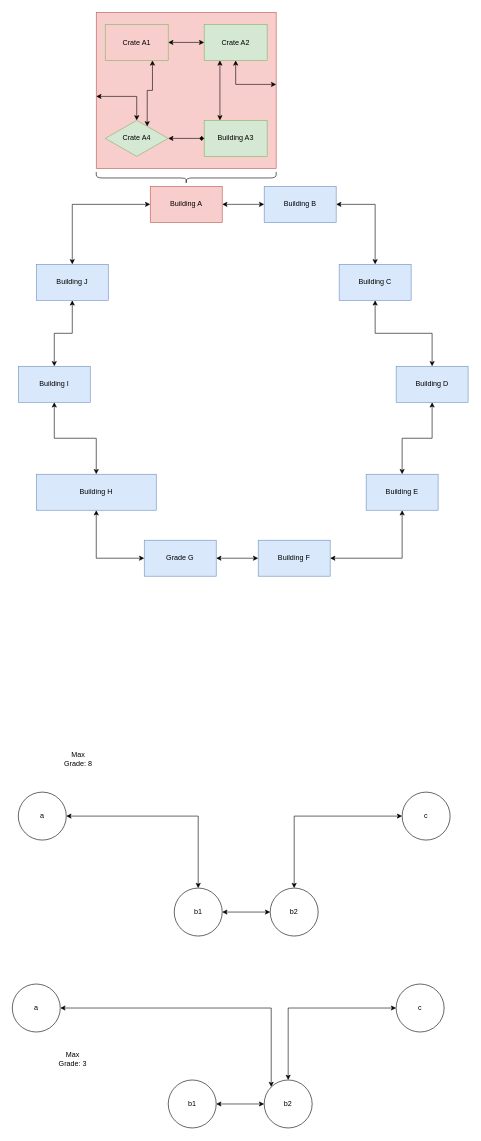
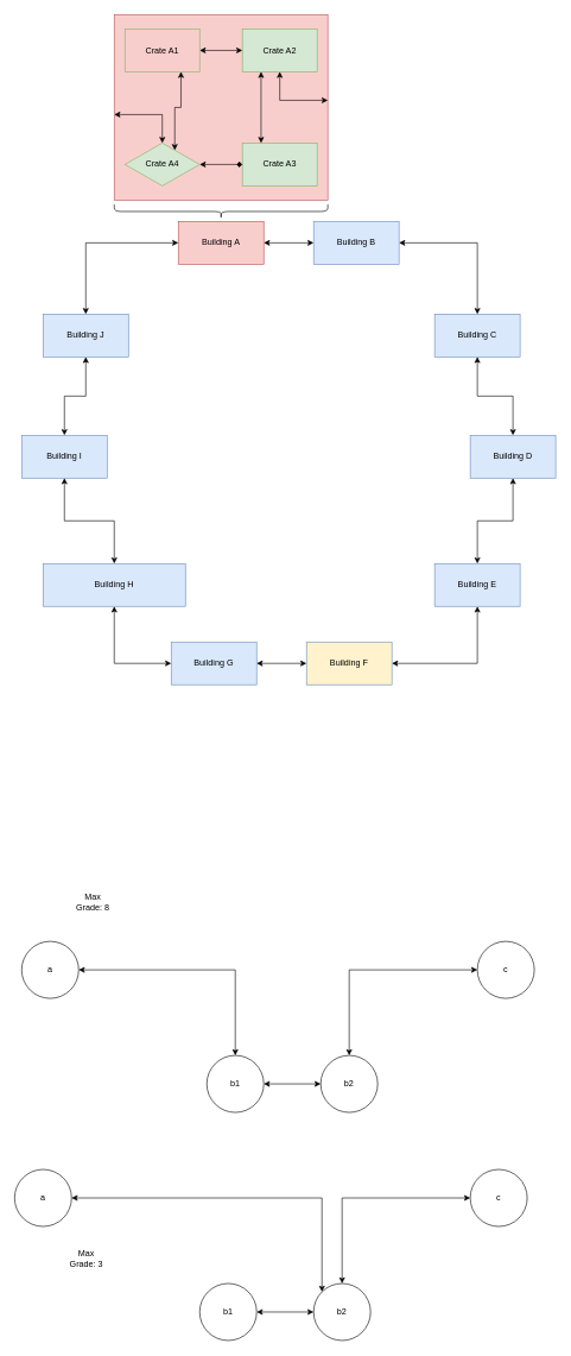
  <mxCell id="0" />
  <mxCell id="1" parent="0" />
  <mxCell id="2" value="" style="rounded=0;whiteSpace=wrap;html=1;fillColor=#f8cecc;strokeColor=#b85450;" vertex="1" parent="1"><mxGeometry x="159.95" y="20" width="300" height="260" as="geometry" /></mxCell>
  <mxCell id="3" style="edgeStyle=orthogonalEdgeStyle;rounded=0;orthogonalLoop=1;jettySize=auto;html=1;entryX=0.5;entryY=0;entryDx=0;entryDy=0;startArrow=classic;startFill=1;" edge="1" parent="1" target="48"><mxGeometry relative="1" as="geometry"><mxPoint x="159.95" y="160" as="sourcePoint" /><Array as="points"><mxPoint x="159.95" y="160" /><mxPoint x="227.95" y="160" /></Array></mxGeometry></mxCell>
  <mxCell id="4" style="edgeStyle=orthogonalEdgeStyle;rounded=0;orthogonalLoop=1;jettySize=auto;html=1;exitX=0.5;exitY=0;exitDx=0;exitDy=0;startArrow=classic;startFill=1;" edge="1" parent="1" source="5" target="17"><mxGeometry relative="1" as="geometry" /></mxCell>
  <mxCell id="5" value="Building I" style="rounded=0;whiteSpace=wrap;html=1;fillColor=#dae8fc;strokeColor=#6c8ebf;" vertex="1" parent="1"><mxGeometry x="30" y="610" width="120" height="60" as="geometry" /></mxCell>
  <mxCell id="6" style="edgeStyle=orthogonalEdgeStyle;rounded=0;orthogonalLoop=1;jettySize=auto;html=1;exitX=0.5;exitY=0;exitDx=0;exitDy=0;startArrow=classic;startFill=1;" edge="1" parent="1" source="7" target="5"><mxGeometry relative="1" as="geometry" /></mxCell>
  <mxCell id="7" value="Building H" style="rounded=0;whiteSpace=wrap;html=1;fillColor=#dae8fc;strokeColor=#6c8ebf;" vertex="1" parent="1"><mxGeometry x="60" y="790" width="200" height="60" as="geometry" /></mxCell>
  <mxCell id="8" style="edgeStyle=orthogonalEdgeStyle;rounded=0;orthogonalLoop=1;jettySize=auto;html=1;exitX=0;exitY=0.5;exitDx=0;exitDy=0;entryX=0.5;entryY=1;entryDx=0;entryDy=0;startArrow=classic;startFill=1;" edge="1" parent="1" source="9" target="7"><mxGeometry relative="1" as="geometry" /></mxCell>
- <mxCell id="9" value="Grade G" style="rounded=0;whiteSpace=wrap;html=1;fillColor=#dae8fc;strokeColor=#6c8ebf;" vertex="1" parent="1"><mxGeometry x="240" y="900" width="120" height="60" as="geometry" /></mxCell>
+ <mxCell id="9" value="Building G" style="rounded=0;whiteSpace=wrap;html=1;fillColor=#dae8fc;strokeColor=#6c8ebf;" vertex="1" parent="1"><mxGeometry x="240" y="900" width="120" height="60" as="geometry" /></mxCell>
  <mxCell id="10" style="edgeStyle=orthogonalEdgeStyle;rounded=0;orthogonalLoop=1;jettySize=auto;html=1;exitX=0;exitY=0.5;exitDx=0;exitDy=0;entryX=1;entryY=0.5;entryDx=0;entryDy=0;startArrow=classic;startFill=1;" edge="1" parent="1" source="11" target="9"><mxGeometry relative="1" as="geometry" /></mxCell>
- <mxCell id="11" value="Building F" style="rounded=0;whiteSpace=wrap;html=1;fillColor=#dae8fc;strokeColor=#6c8ebf;" vertex="1" parent="1"><mxGeometry x="430" y="900" width="120" height="60" as="geometry" /></mxCell>
+ <mxCell id="11" value="Building F" style="rounded=0;whiteSpace=wrap;html=1;fillColor=#fff2cc;strokeColor=#6c8ebf;" vertex="1" parent="1"><mxGeometry x="430" y="900" width="120" height="60" as="geometry" /></mxCell>
  <mxCell id="12" style="edgeStyle=orthogonalEdgeStyle;rounded=0;orthogonalLoop=1;jettySize=auto;html=1;exitX=0.5;exitY=1;exitDx=0;exitDy=0;entryX=0.5;entryY=0;entryDx=0;entryDy=0;startArrow=classic;startFill=1;" edge="1" parent="1" source="13" target="15"><mxGeometry relative="1" as="geometry" /></mxCell>
  <mxCell id="13" value="Building D" style="rounded=0;whiteSpace=wrap;html=1;fillColor=#dae8fc;strokeColor=#6c8ebf;" vertex="1" parent="1"><mxGeometry x="660" y="610" width="120" height="60" as="geometry" /></mxCell>
  <mxCell id="14" style="edgeStyle=orthogonalEdgeStyle;rounded=0;orthogonalLoop=1;jettySize=auto;html=1;entryX=1;entryY=0.5;entryDx=0;entryDy=0;exitX=0.5;exitY=1;exitDx=0;exitDy=0;startArrow=classic;startFill=1;" edge="1" parent="1" source="15" target="11"><mxGeometry relative="1" as="geometry" /></mxCell>
  <mxCell id="15" value="Building E" style="rounded=0;whiteSpace=wrap;html=1;fillColor=#dae8fc;strokeColor=#6c8ebf;" vertex="1" parent="1"><mxGeometry x="610" y="790" width="120" height="60" as="geometry" /></mxCell>
  <mxCell id="16" style="edgeStyle=orthogonalEdgeStyle;rounded=0;orthogonalLoop=1;jettySize=auto;html=1;exitX=0.5;exitY=0;exitDx=0;exitDy=0;entryX=0;entryY=0.5;entryDx=0;entryDy=0;startArrow=classic;startFill=1;" edge="1" parent="1" source="17" target="21"><mxGeometry relative="1" as="geometry" /></mxCell>
  <mxCell id="17" value="Building J" style="rounded=0;whiteSpace=wrap;html=1;fillColor=#dae8fc;strokeColor=#6c8ebf;" vertex="1" parent="1"><mxGeometry x="60" y="440" width="120" height="60" as="geometry" /></mxCell>
  <mxCell id="18" style="edgeStyle=orthogonalEdgeStyle;rounded=0;orthogonalLoop=1;jettySize=auto;html=1;exitX=0.5;exitY=1;exitDx=0;exitDy=0;entryX=0.5;entryY=0;entryDx=0;entryDy=0;startArrow=classic;startFill=1;" edge="1" parent="1" source="19" target="13"><mxGeometry relative="1" as="geometry" /></mxCell>
- <mxCell id="19" value="Building C" style="rounded=0;whiteSpace=wrap;html=1;fillColor=#dae8fc;strokeColor=#6c8ebf;" vertex="1" parent="1"><mxGeometry x="565" y="440" width="120" height="60" as="geometry" /></mxCell>
+ <mxCell id="19" value="Building C" style="rounded=0;whiteSpace=wrap;html=1;fillColor=#dae8fc;strokeColor=#6c8ebf;" vertex="1" parent="1"><mxGeometry x="610" y="440" width="120" height="60" as="geometry" /></mxCell>
  <mxCell id="20" style="edgeStyle=orthogonalEdgeStyle;rounded=0;orthogonalLoop=1;jettySize=auto;html=1;exitX=1;exitY=0.5;exitDx=0;exitDy=0;startArrow=classic;startFill=1;" edge="1" parent="1" source="21" target="23"><mxGeometry relative="1" as="geometry" /></mxCell>
  <mxCell id="21" value="Building A" style="rounded=0;whiteSpace=wrap;html=1;fillColor=#f8cecc;strokeColor=#b85450;" vertex="1" parent="1"><mxGeometry x="250" y="310" width="120" height="60" as="geometry" /></mxCell>
  <mxCell id="22" style="edgeStyle=orthogonalEdgeStyle;rounded=0;orthogonalLoop=1;jettySize=auto;html=1;exitX=1;exitY=0.5;exitDx=0;exitDy=0;startArrow=classic;startFill=1;" edge="1" parent="1" source="23" target="19"><mxGeometry relative="1" as="geometry" /></mxCell>
  <mxCell id="23" value="Building B" style="rounded=0;whiteSpace=wrap;html=1;fillColor=#dae8fc;strokeColor=#6c8ebf;" vertex="1" parent="1"><mxGeometry x="440" y="310" width="120" height="60" as="geometry" /></mxCell>
  <mxCell id="24" style="edgeStyle=orthogonalEdgeStyle;rounded=0;orthogonalLoop=1;jettySize=auto;html=1;exitX=1;exitY=0.5;exitDx=0;exitDy=0;entryX=0.5;entryY=0;entryDx=0;entryDy=0;startArrow=classic;startFill=1;" edge="1" parent="1" source="25" target="29"><mxGeometry relative="1" as="geometry" /></mxCell>
  <mxCell id="25" value="a" style="ellipse;whiteSpace=wrap;html=1;aspect=fixed;" vertex="1" parent="1"><mxGeometry x="30" y="1320" width="80" height="80" as="geometry" /></mxCell>
  <mxCell id="26" style="edgeStyle=orthogonalEdgeStyle;rounded=0;orthogonalLoop=1;jettySize=auto;html=1;exitX=0;exitY=0.5;exitDx=0;exitDy=0;entryX=0.5;entryY=0;entryDx=0;entryDy=0;startArrow=classic;startFill=1;" edge="1" parent="1" source="27" target="30"><mxGeometry relative="1" as="geometry" /></mxCell>
  <mxCell id="27" value="c" style="ellipse;whiteSpace=wrap;html=1;aspect=fixed;" vertex="1" parent="1"><mxGeometry x="670" y="1320" width="80" height="80" as="geometry" /></mxCell>
  <mxCell id="28" style="edgeStyle=orthogonalEdgeStyle;rounded=0;orthogonalLoop=1;jettySize=auto;html=1;exitX=1;exitY=0.5;exitDx=0;exitDy=0;entryX=0;entryY=0.5;entryDx=0;entryDy=0;startArrow=classic;startFill=1;" edge="1" parent="1" source="29" target="30"><mxGeometry relative="1" as="geometry" /></mxCell>
  <mxCell id="29" value="b1" style="ellipse;whiteSpace=wrap;html=1;aspect=fixed;" vertex="1" parent="1"><mxGeometry x="290" y="1480" width="80" height="80" as="geometry" /></mxCell>
  <mxCell id="30" value="b2" style="ellipse;whiteSpace=wrap;html=1;aspect=fixed;" vertex="1" parent="1"><mxGeometry x="450" y="1480" width="80" height="80" as="geometry" /></mxCell>
  <mxCell id="31" style="edgeStyle=orthogonalEdgeStyle;rounded=0;orthogonalLoop=1;jettySize=auto;html=1;exitX=1;exitY=0.5;exitDx=0;exitDy=0;entryX=0;entryY=0;entryDx=0;entryDy=0;startArrow=classic;startFill=1;" edge="1" parent="1" source="32" target="37"><mxGeometry relative="1" as="geometry" /></mxCell>
  <mxCell id="32" value="a" style="ellipse;whiteSpace=wrap;html=1;aspect=fixed;" vertex="1" parent="1"><mxGeometry x="20" y="1640" width="80" height="80" as="geometry" /></mxCell>
  <mxCell id="33" style="edgeStyle=orthogonalEdgeStyle;rounded=0;orthogonalLoop=1;jettySize=auto;html=1;exitX=0;exitY=0.5;exitDx=0;exitDy=0;entryX=0.5;entryY=0;entryDx=0;entryDy=0;startArrow=classic;startFill=1;" edge="1" parent="1" source="34" target="37"><mxGeometry relative="1" as="geometry" /></mxCell>
  <mxCell id="34" value="c" style="ellipse;whiteSpace=wrap;html=1;aspect=fixed;" vertex="1" parent="1"><mxGeometry x="660" y="1640" width="80" height="80" as="geometry" /></mxCell>
  <mxCell id="35" style="edgeStyle=orthogonalEdgeStyle;rounded=0;orthogonalLoop=1;jettySize=auto;html=1;exitX=1;exitY=0.5;exitDx=0;exitDy=0;startArrow=classic;startFill=1;" edge="1" parent="1" source="36" target="37"><mxGeometry relative="1" as="geometry" /></mxCell>
  <mxCell id="36" value="b1" style="ellipse;whiteSpace=wrap;html=1;aspect=fixed;" vertex="1" parent="1"><mxGeometry x="280" y="1800" width="80" height="80" as="geometry" /></mxCell>
  <mxCell id="37" value="b2" style="ellipse;whiteSpace=wrap;html=1;aspect=fixed;" vertex="1" parent="1"><mxGeometry x="440" y="1800" width="80" height="80" as="geometry" /></mxCell>
  <mxCell id="38" value="Max Grade: 8" style="text;html=1;align=center;verticalAlign=middle;whiteSpace=wrap;rounded=0;" vertex="1" parent="1"><mxGeometry x="100" y="1250" width="60" height="30" as="geometry" /></mxCell>
  <mxCell id="39" value="Max Grade: 3" style="text;html=1;align=center;verticalAlign=middle;whiteSpace=wrap;rounded=0;" vertex="1" parent="1"><mxGeometry x="91" y="1750" width="60" height="30" as="geometry" /></mxCell>
  <mxCell id="40" style="edgeStyle=orthogonalEdgeStyle;rounded=0;orthogonalLoop=1;jettySize=auto;html=1;exitX=1;exitY=0.5;exitDx=0;exitDy=0;entryX=0;entryY=0.5;entryDx=0;entryDy=0;startArrow=classic;startFill=1;" edge="1" parent="1" source="42" target="45"><mxGeometry relative="1" as="geometry" /></mxCell>
  <mxCell id="41" style="edgeStyle=orthogonalEdgeStyle;rounded=0;orthogonalLoop=1;jettySize=auto;html=1;exitX=0.75;exitY=1;exitDx=0;exitDy=0;entryX=0.75;entryY=0;entryDx=0;entryDy=0;startArrow=classic;startFill=1;" edge="1" parent="1" source="42" target="48"><mxGeometry relative="1" as="geometry" /></mxCell>
  <mxCell id="42" value="Crate A1" style="rounded=0;whiteSpace=wrap;html=1;fillColor=#f8cecc;strokeColor=#82b366;" vertex="1" parent="1"><mxGeometry x="174.95" y="40" width="105" height="60" as="geometry" /></mxCell>
  <mxCell id="43" style="edgeStyle=orthogonalEdgeStyle;rounded=0;orthogonalLoop=1;jettySize=auto;html=1;exitX=0.5;exitY=1;exitDx=0;exitDy=0;startArrow=classic;startFill=1;" edge="1" parent="1" source="45"><mxGeometry relative="1" as="geometry"><mxPoint x="459.95" y="140" as="targetPoint" /><Array as="points"><mxPoint x="392.95" y="140" /><mxPoint x="459.95" y="140" /></Array></mxGeometry></mxCell>
  <mxCell id="44" style="edgeStyle=orthogonalEdgeStyle;rounded=0;orthogonalLoop=1;jettySize=auto;html=1;exitX=0.25;exitY=1;exitDx=0;exitDy=0;entryX=0.25;entryY=0;entryDx=0;entryDy=0;startArrow=classic;startFill=1;" edge="1" parent="1" source="45" target="46"><mxGeometry relative="1" as="geometry" /></mxCell>
  <mxCell id="45" value="Crate A2" style="rounded=0;whiteSpace=wrap;html=1;fillColor=#d5e8d4;strokeColor=#82b366;" vertex="1" parent="1"><mxGeometry x="339.95" y="40" width="105" height="60" as="geometry" /></mxCell>
- <mxCell id="46" value="Building A3" style="rounded=0;whiteSpace=wrap;html=1;fillColor=#d5e8d4;strokeColor=#82b366;" vertex="1" parent="1"><mxGeometry x="339.95" y="200" width="105" height="60" as="geometry" /></mxCell>
+ <mxCell id="46" value="Crate A3" style="rounded=0;whiteSpace=wrap;html=1;fillColor=#d5e8d4;strokeColor=#82b366;" vertex="1" parent="1"><mxGeometry x="339.95" y="200" width="105" height="60" as="geometry" /></mxCell>
  <mxCell id="47" style="edgeStyle=orthogonalEdgeStyle;rounded=0;orthogonalLoop=1;jettySize=auto;html=1;exitX=1;exitY=0.5;exitDx=0;exitDy=0;startArrow=classic;startFill=1;endArrow=diamond;" edge="1" parent="1" source="48" target="46"><mxGeometry relative="1" as="geometry" /></mxCell>
  <mxCell id="48" value="Crate A4" style="rhombus;whiteSpace=wrap;html=1;fillColor=#d5e8d4;strokeColor=#82b366;" vertex="1" parent="1"><mxGeometry x="174.95" y="200" width="105" height="60" as="geometry" /></mxCell>
  <mxCell id="49" value="" style="shape=curlyBracket;whiteSpace=wrap;html=1;rounded=1;flipH=1;labelPosition=right;verticalLabelPosition=middle;align=left;verticalAlign=middle;rotation=90;" vertex="1" parent="1"><mxGeometry x="300" y="146" width="20" height="300" as="geometry" /></mxCell>
